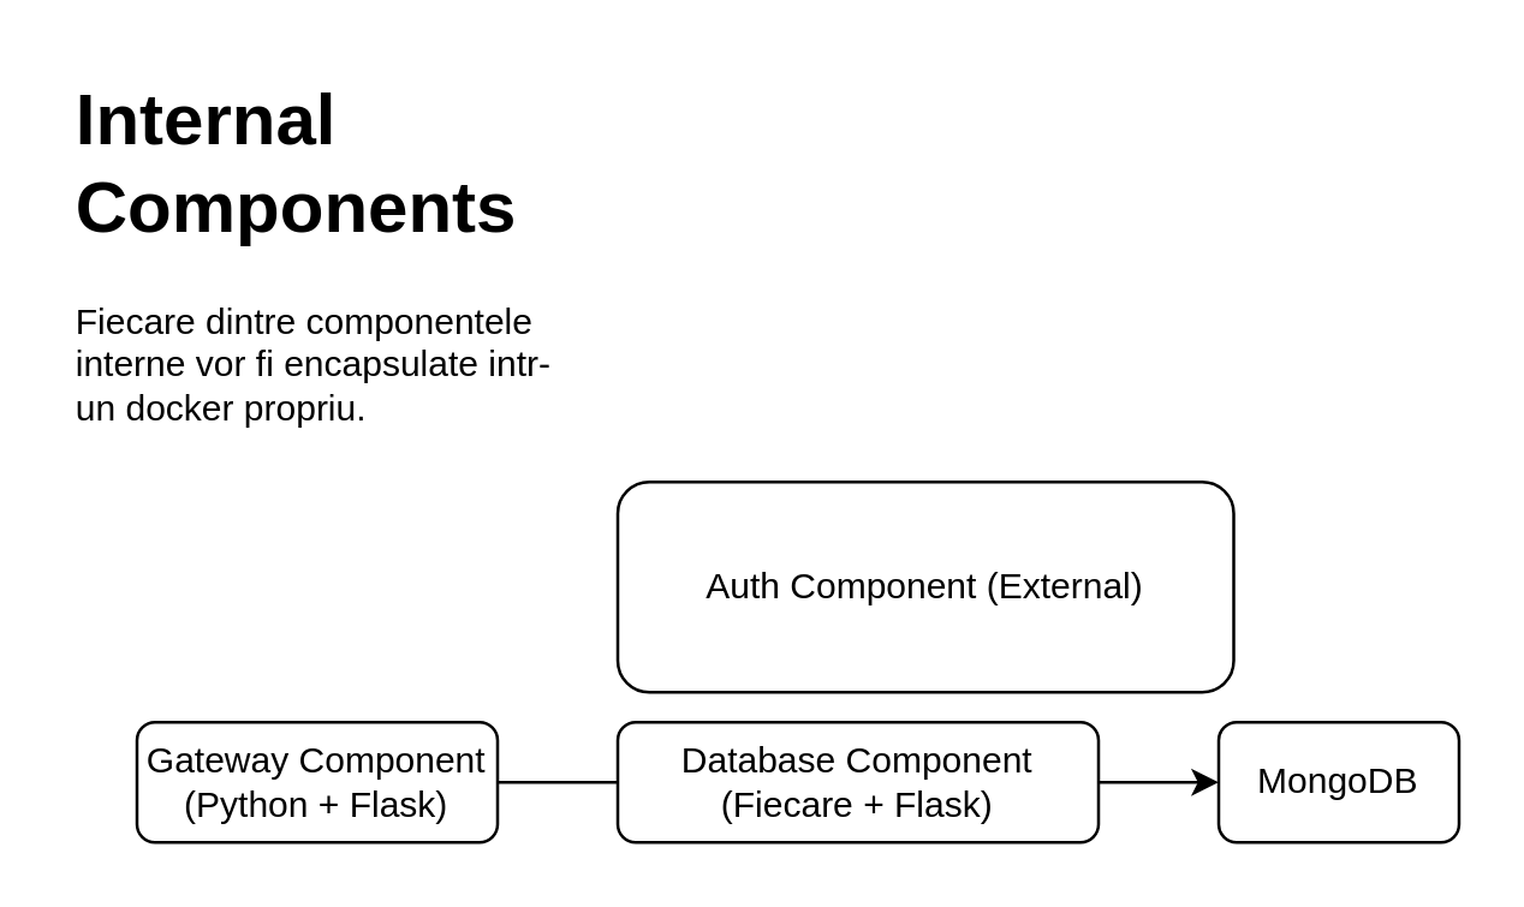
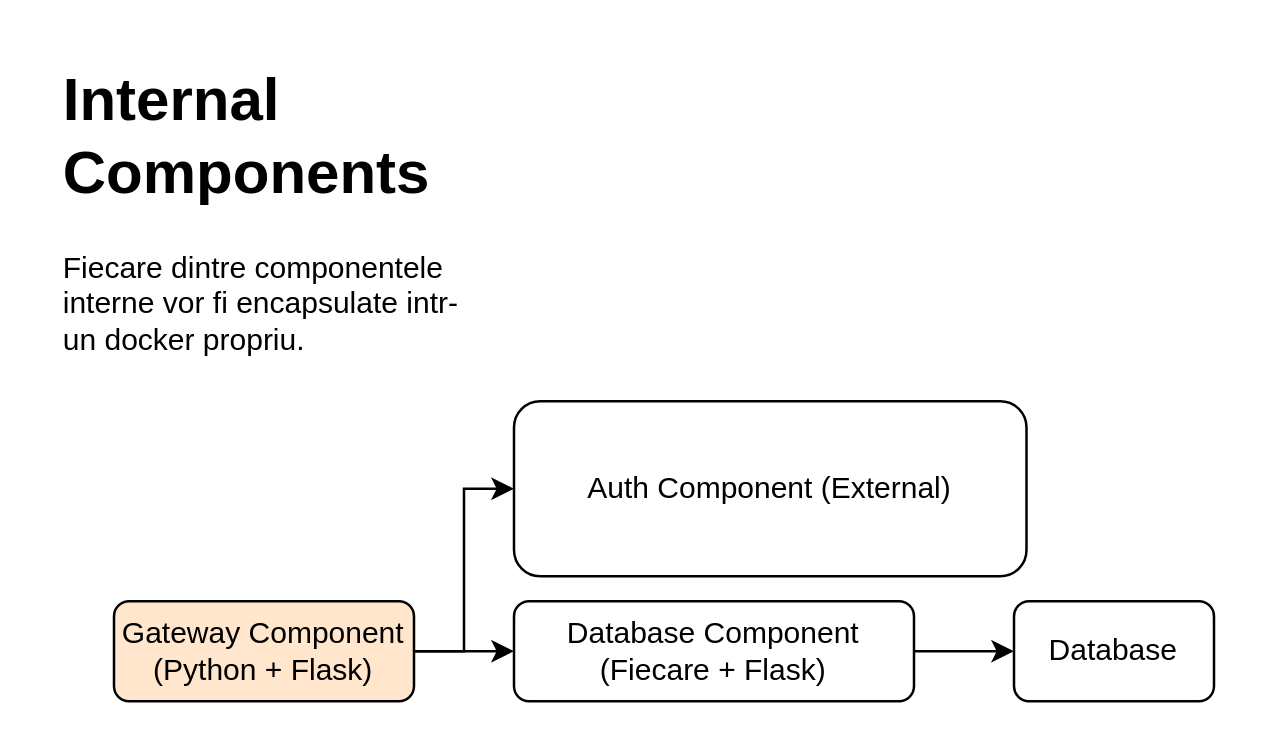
  <mxCell id="0" />
  <mxCell id="1" parent="0" />
- <mxCell id="3" style="edgeStyle=orthogonalEdgeStyle;rounded=0;orthogonalLoop=1;jettySize=auto;html=1;entryX=0;entryY=0.5;entryDx=0;entryDy=0;endArrow=none;" edge="1" parent="1" source="4" target="7"><mxGeometry relative="1" as="geometry" /></mxCell>
- <mxCell id="4" value="Gateway Component (Python + Flask)" style="rounded=1;whiteSpace=wrap;html=1;" vertex="1" parent="1"><mxGeometry x="45" y="240" width="120" height="40" as="geometry" /></mxCell>
+ <mxCell id="2" style="edgeStyle=orthogonalEdgeStyle;rounded=0;orthogonalLoop=1;jettySize=auto;html=1;entryX=0;entryY=0.5;entryDx=0;entryDy=0;" edge="1" parent="1" source="4" target="5"><mxGeometry relative="1" as="geometry" /></mxCell>
+ <mxCell id="3" style="edgeStyle=orthogonalEdgeStyle;rounded=0;orthogonalLoop=1;jettySize=auto;html=1;entryX=0;entryY=0.5;entryDx=0;entryDy=0;" edge="1" parent="1" source="4" target="7"><mxGeometry relative="1" as="geometry" /></mxCell>
+ <mxCell id="4" value="Gateway Component (Python + Flask)" style="rounded=1;whiteSpace=wrap;html=1;fillColor=#ffe6cc;" vertex="1" parent="1"><mxGeometry x="45" y="240" width="120" height="40" as="geometry" /></mxCell>
  <mxCell id="5" value="&lt;div&gt;Auth Component (External)&lt;/div&gt;" style="rounded=1;whiteSpace=wrap;html=1;" vertex="1" parent="1"><mxGeometry x="205" y="160" width="205" height="70" as="geometry" /></mxCell>
  <mxCell id="6" style="edgeStyle=orthogonalEdgeStyle;rounded=0;orthogonalLoop=1;jettySize=auto;html=1;entryX=0;entryY=0.5;entryDx=0;entryDy=0;" edge="1" parent="1" source="7" target="8"><mxGeometry relative="1" as="geometry" /></mxCell>
  <mxCell id="7" value="Database Component (Fiecare + Flask)" style="rounded=1;whiteSpace=wrap;html=1;" vertex="1" parent="1"><mxGeometry x="205" y="240" width="160" height="40" as="geometry" /></mxCell>
- <mxCell id="8" value="MongoDB" style="rounded=1;whiteSpace=wrap;html=1;" vertex="1" parent="1"><mxGeometry x="405" y="240" width="80" height="40" as="geometry" /></mxCell>
+ <mxCell id="8" value="Database" style="rounded=1;whiteSpace=wrap;html=1;" vertex="1" parent="1"><mxGeometry x="405" y="240" width="80" height="40" as="geometry" /></mxCell>
  <mxCell id="9" value="&lt;h1&gt;Internal Components&lt;br&gt;&lt;/h1&gt;&lt;p&gt;Fiecare dintre componentele interne vor fi encapsulate intr-un docker propriu.&lt;br&gt;&lt;/p&gt;" style="text;html=1;strokeColor=none;fillColor=none;spacing=5;spacingTop=-20;whiteSpace=wrap;overflow=hidden;rounded=0;" vertex="1" parent="1"><mxGeometry x="20" y="20" width="170" height="130" as="geometry" /></mxCell>
